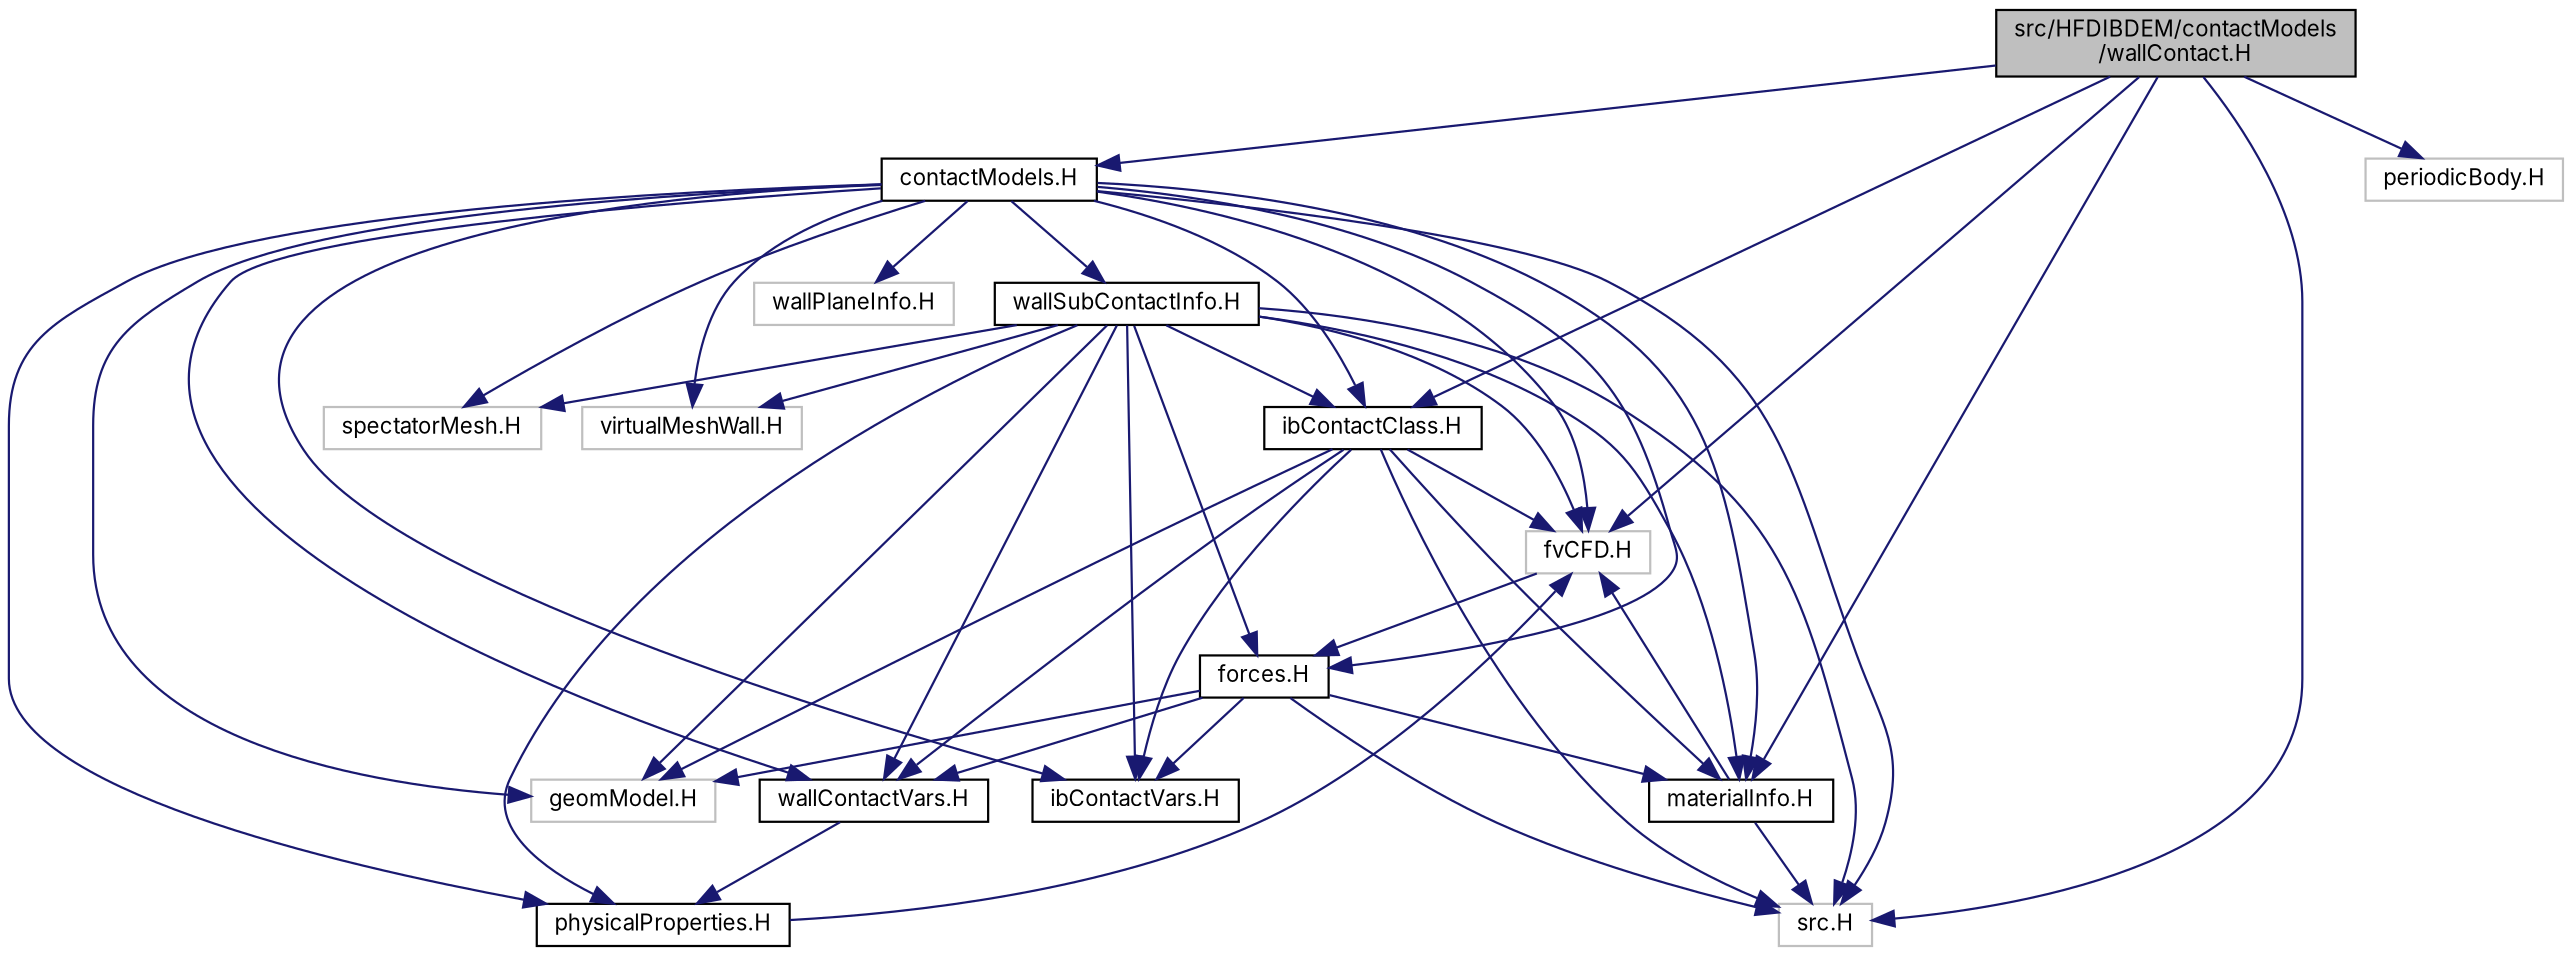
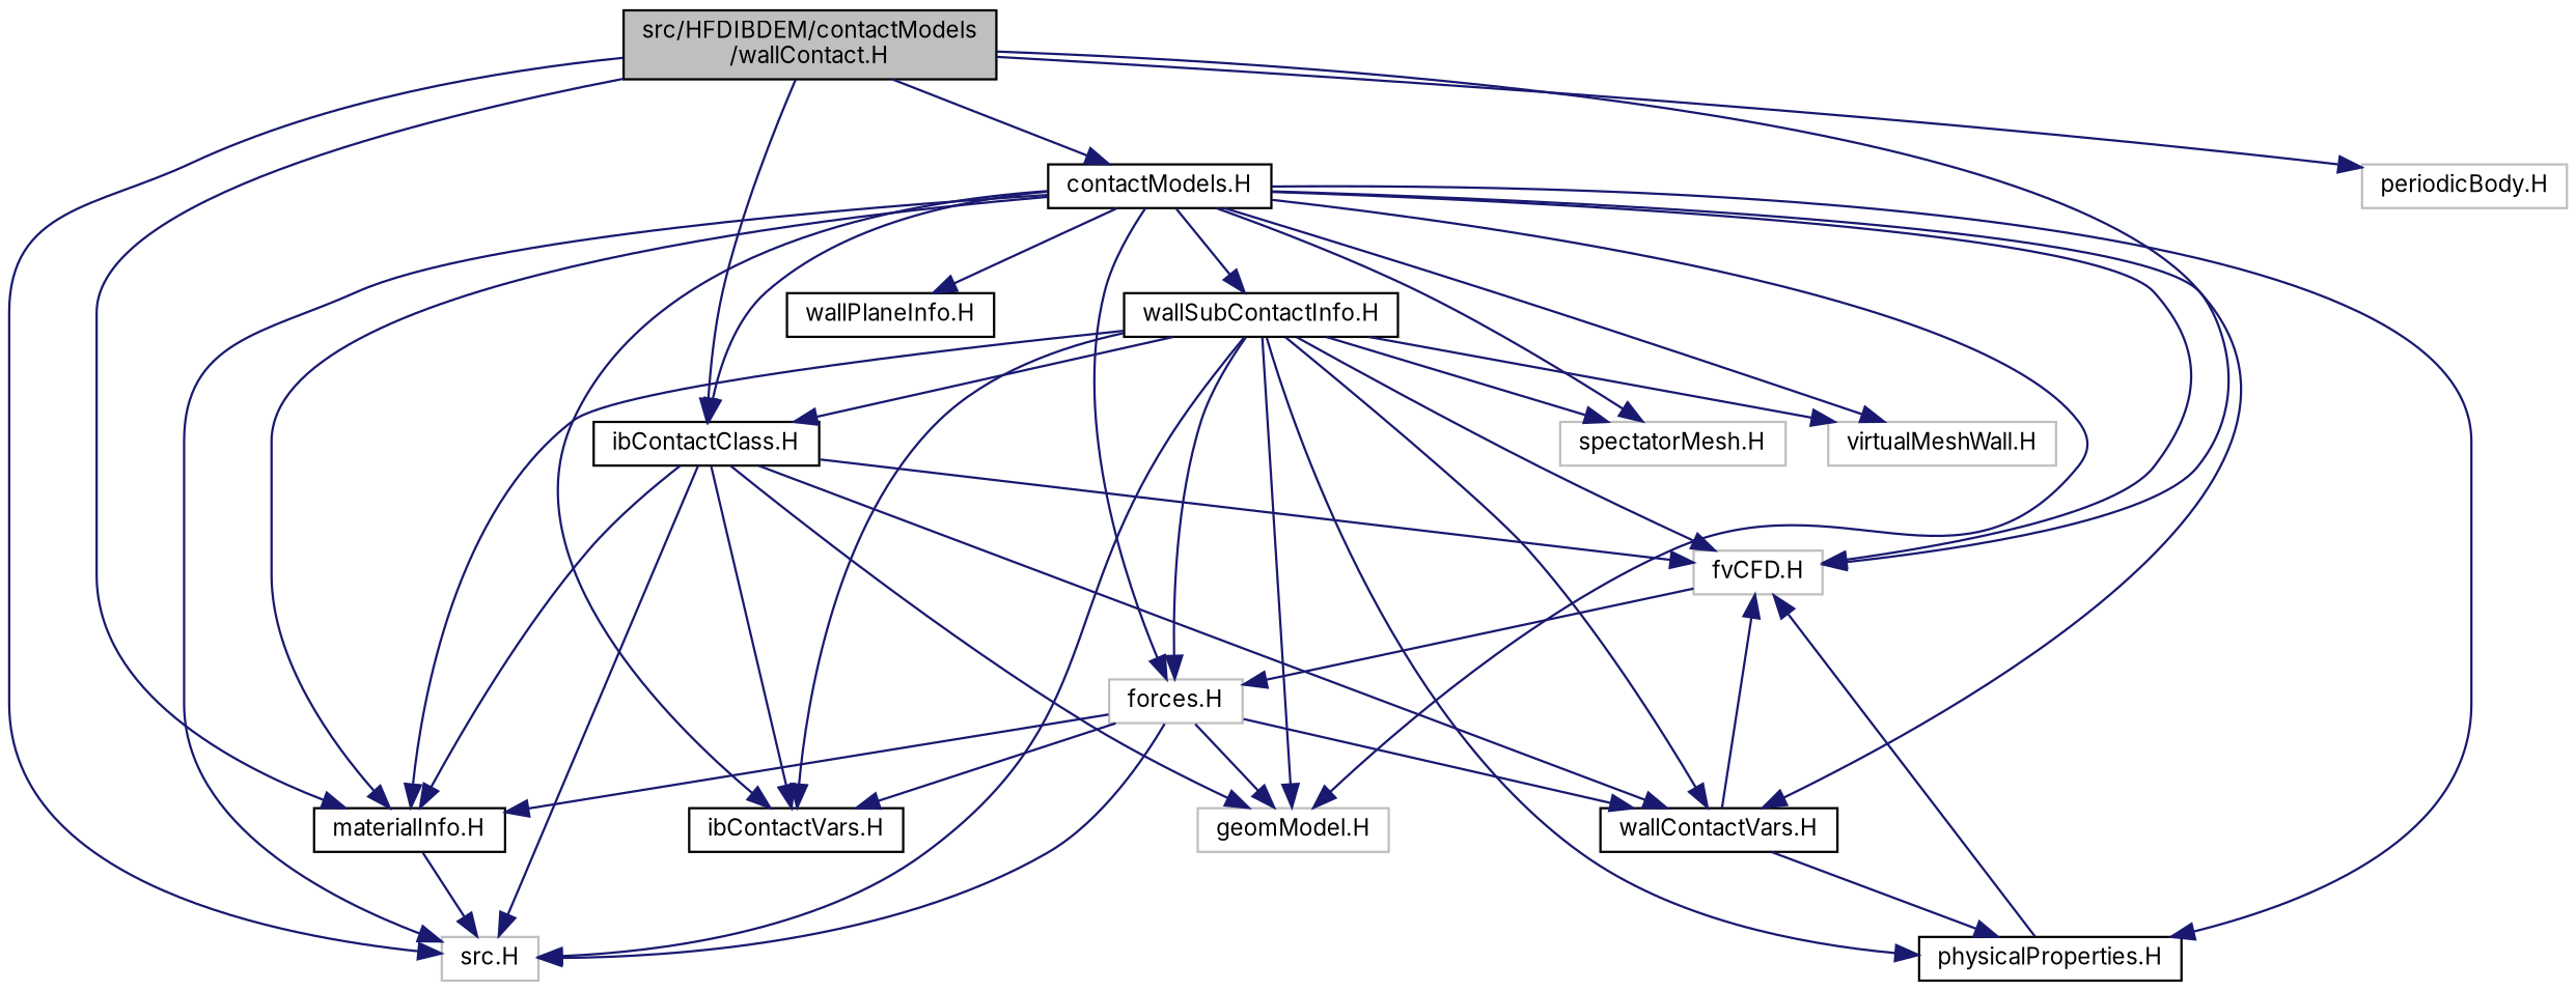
  digraph {
    fontname=Inter
    node [color=black fillcolor=white fontname=Inter fontsize=10 shape=record style=filled]
    edge [color=midnightblue fontname=Inter fontsize=10 labelfontname=Helvetica labelfontsize=10 style=solid]
    n1 [fillcolor=grey75 fontcolor=black height=0.2 label="src/HFDIBDEM/contactModels\l/wallContact.H" width=0.4]
    n2 [color=grey75 height=0.2 label="src.H" width=0.4]
    n3 [color=grey75 height=0.2 label="fvCFD.H" width=0.4]
    n4 [height=0.2 label="ibContactClass.H" width=0.4]
    n5 [height=0.2 label="materialInfo.H" width=0.4]
    n6 [height=0.2 label="contactModels.H" width=0.4]
    n7 [color=grey75 height=0.2 label="periodicBody.H" width=0.4]
-   n8 [height=0.2 label="forces.H" width=0.4]
+   n8 [color=grey75 height=0.2 label="forces.H" width=0.4]
    n9 [color=grey75 height=0.2 label="geomModel.H" width=0.4]
    n10 [height=0.2 label="ibContactVars.H" width=0.4]
    n11 [height=0.2 label="wallContactVars.H" width=0.4]
    n12 [height=0.2 label="physicalProperties.H" width=0.4]
    n13 [color=grey75 height=0.2 label="spectatorMesh.H" width=0.4]
    n14 [color=grey75 height=0.2 label="virtualMeshWall.H" width=0.4]
    n15 [height=0.2 label="wallSubContactInfo.H" width=0.4]
-   n16 [color=grey75 height=0.2 label="wallPlaneInfo.H" width=0.4]
+   n16 [height=0.2 label="wallPlaneInfo.H" width=0.4]
    n1 -> n2
    n1 -> n3
    n1 -> n4
    n1 -> n5
    n1 -> n6
    n1 -> n7
    n3 -> n8
    n4 -> n2
    n4 -> n3
    n4 -> n5
    n4 -> n9
    n4 -> n10
    n4 -> n11
    n5 -> n2
-   n5 -> n3
+   n11 -> n3
    n6 -> n2
    n6 -> n3
    n6 -> n4
    n6 -> n5
    n6 -> n8
    n6 -> n9
    n6 -> n10
    n6 -> n11
    n6 -> n12
    n6 -> n13
    n6 -> n14
    n6 -> n15
    n6 -> n16
    n8 -> n2
    n8 -> n5
    n8 -> n9
    n8 -> n10
    n8 -> n11
    n11 -> n12
    n12 -> n3
    n15 -> n2
    n15 -> n3
    n15 -> n4
    n15 -> n5
    n15 -> n8
    n15 -> n9
    n15 -> n10
    n15 -> n11
    n15 -> n12
    n15 -> n13
    n15 -> n14
  }
